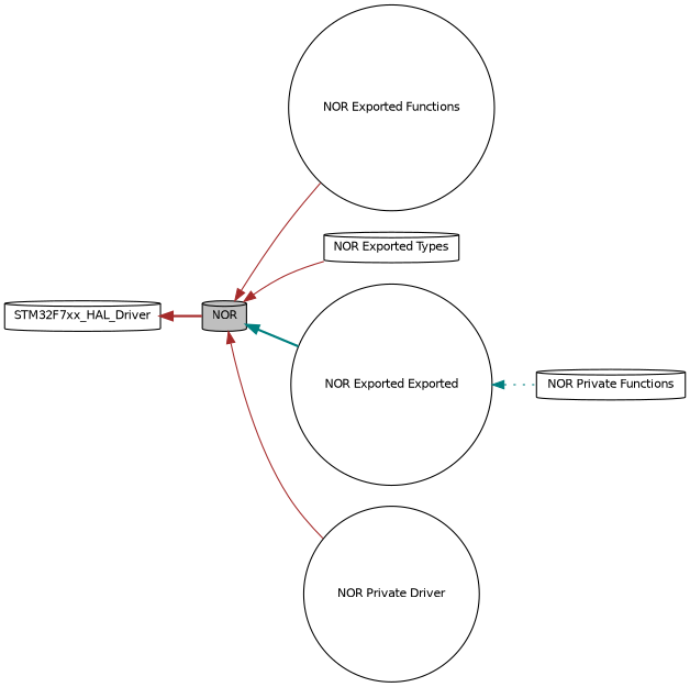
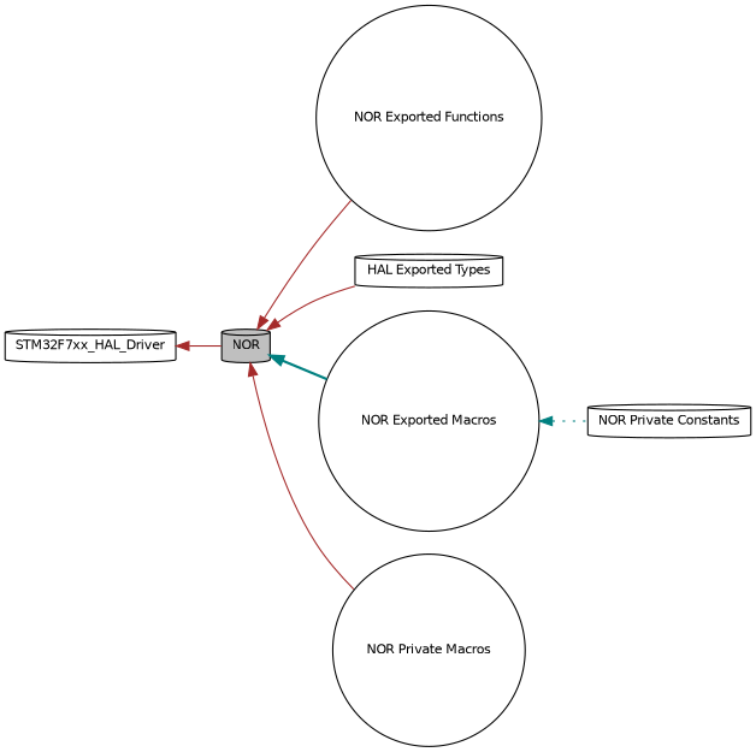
  digraph {
    rankdir=LR
    node [color=black fillcolor=white fontname=Helvetica fontsize=10 shape=cylinder style=filled]
    edge [color=brown dir=back fontname=Helvetica fontsize=10 labelfontname=Helvetica labelfontsize=10 shape=plaintext style=solid]
    n1 [fillcolor=grey75 fontcolor=black height=0.2 label=NOR width=0.4]
    n2 [height=0.2 label="NOR Exported Functions" shape=circle width=0.4]
-   n3 [height=0.2 label="NOR Exported Types" width=0.4]
-   n4 [height=0.2 label="NOR Exported Exported" shape=circle width=0.4]
-   n5 [height=0.2 label="NOR Private Driver" shape=circle width=0.4]
-   n6 [height=0.2 label="NOR Private Functions" width=0.4]
+   n3 [height=0.2 label="HAL Exported Types" width=0.4]
+   n4 [height=0.2 label="NOR Exported Macros" shape=circle width=0.4]
+   n5 [height=0.2 label="NOR Private Macros" shape=circle width=0.4]
+   n6 [height=0.2 label="NOR Private Constants" width=0.4]
    n7 [height=0.2 label=STM32F7xx_HAL_Driver width=0.4]
    n1 -> n2
    n1 -> n3
    n1 -> n4 [color=teal style=bold]
    n1 -> n5
    n4 -> n6 [color=teal style=dotted]
-   n7 -> n1 [style=bold]
+   n7 -> n1
  }
